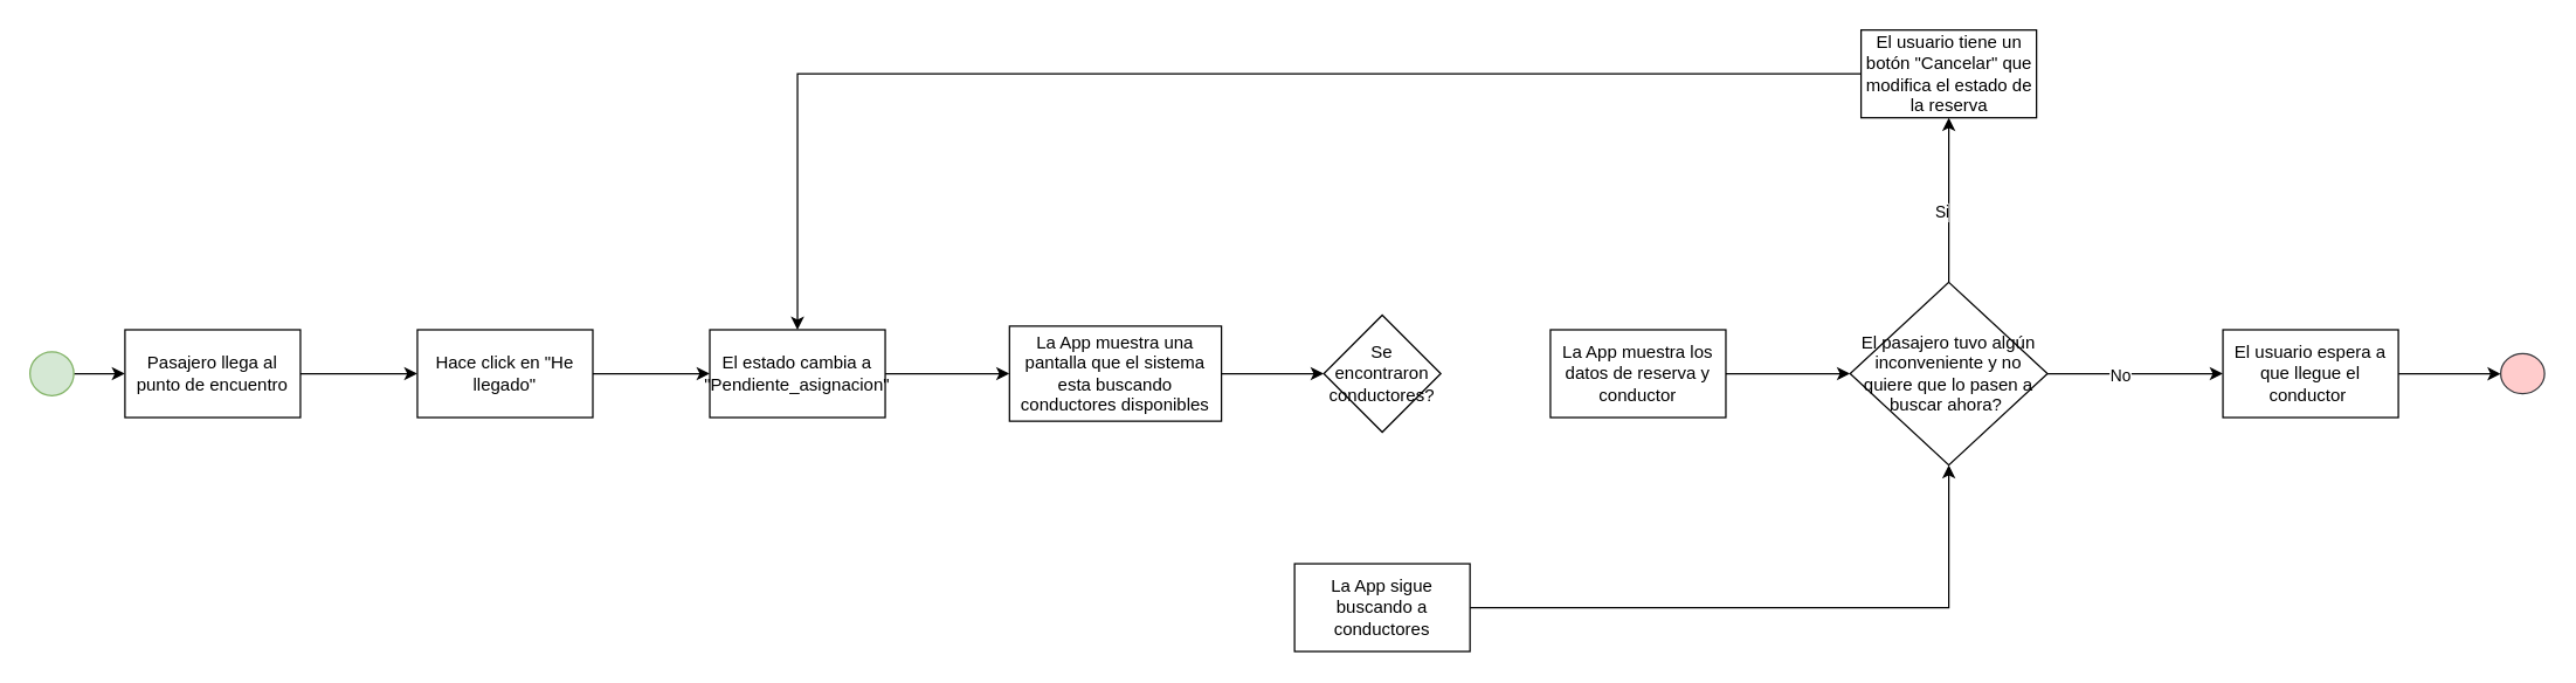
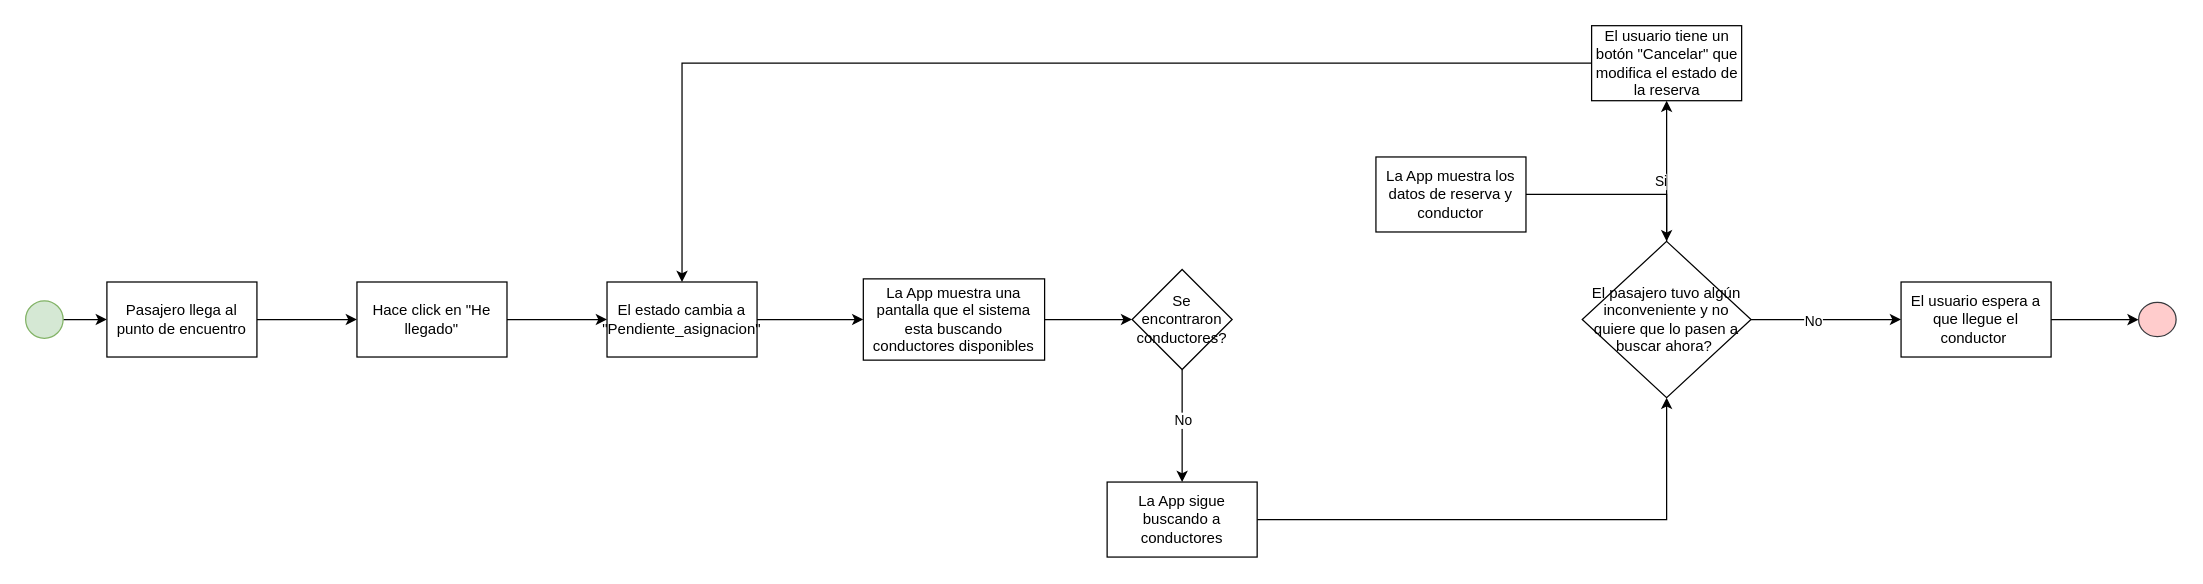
  <mxCell id="0" />
  <mxCell id="1" parent="0" />
  <mxCell id="2" value="" style="edgeStyle=orthogonalEdgeStyle;rounded=0;orthogonalLoop=1;jettySize=auto;html=1;" edge="1" parent="1" source="3" target="5"><mxGeometry relative="1" as="geometry" /></mxCell>
  <mxCell id="3" value="" style="ellipse;whiteSpace=wrap;html=1;aspect=fixed;fillColor=#d5e8d4;strokeColor=#82b366;" vertex="1" parent="1"><mxGeometry x="20" y="240" width="30" height="30" as="geometry" /></mxCell>
  <mxCell id="4" value="" style="edgeStyle=orthogonalEdgeStyle;rounded=0;orthogonalLoop=1;jettySize=auto;html=1;" edge="1" parent="1" source="5" target="7"><mxGeometry relative="1" as="geometry" /></mxCell>
  <mxCell id="5" value="Pasajero llega al punto de encuentro" style="whiteSpace=wrap;html=1;" vertex="1" parent="1"><mxGeometry x="85" y="225" width="120" height="60" as="geometry" /></mxCell>
  <mxCell id="6" value="" style="edgeStyle=orthogonalEdgeStyle;rounded=0;orthogonalLoop=1;jettySize=auto;html=1;" edge="1" parent="1" source="7" target="9"><mxGeometry relative="1" as="geometry" /></mxCell>
  <mxCell id="7" value="Hace click en &quot;He llegado&quot;" style="whiteSpace=wrap;html=1;" vertex="1" parent="1"><mxGeometry x="285" y="225" width="120" height="60" as="geometry" /></mxCell>
  <mxCell id="8" value="" style="edgeStyle=orthogonalEdgeStyle;rounded=0;orthogonalLoop=1;jettySize=auto;html=1;" edge="1" parent="1" source="9" target="11"><mxGeometry relative="1" as="geometry" /></mxCell>
  <mxCell id="9" value="El estado cambia a &quot;Pendiente_asignacion&quot;" style="whiteSpace=wrap;html=1;" vertex="1" parent="1"><mxGeometry x="485" y="225" width="120" height="60" as="geometry" /></mxCell>
  <mxCell id="10" value="" style="edgeStyle=orthogonalEdgeStyle;rounded=0;orthogonalLoop=1;jettySize=auto;html=1;" edge="1" parent="1" source="11" target="14"><mxGeometry relative="1" as="geometry" /></mxCell>
  <mxCell id="11" value="La App muestra una pantalla que el sistema esta buscando conductores disponibles" style="whiteSpace=wrap;html=1;" vertex="1" parent="1"><mxGeometry x="690" y="222.5" width="145" height="65" as="geometry" /></mxCell>
+ <mxCell id="12" value="" style="edgeStyle=orthogonalEdgeStyle;rounded=0;orthogonalLoop=1;jettySize=auto;html=1;" edge="1" parent="1" source="14" target="23"><mxGeometry relative="1" as="geometry" /></mxCell>
+ <mxCell id="13" value="No" style="edgeLabel;html=1;align=center;verticalAlign=middle;resizable=0;points=[];" connectable="0" vertex="1" parent="12"><mxGeometry x="-0.111" relative="1" as="geometry"><mxPoint as="offset" /></mxGeometry></mxCell>
  <mxCell id="14" value="Se encontraron conductores?" style="rhombus;whiteSpace=wrap;html=1;" vertex="1" parent="1"><mxGeometry x="905" y="215" width="80" height="80" as="geometry" /></mxCell>
  <mxCell id="15" value="" style="edgeStyle=orthogonalEdgeStyle;rounded=0;orthogonalLoop=1;jettySize=auto;html=1;" edge="1" parent="1" source="16" target="21"><mxGeometry relative="1" as="geometry" /></mxCell>
- <mxCell id="16" value="La App muestra los datos de reserva y conductor" style="whiteSpace=wrap;html=1;" vertex="1" parent="1"><mxGeometry x="1060" y="225" width="120" height="60" as="geometry" /></mxCell>
+ <mxCell id="16" value="La App muestra los datos de reserva y conductor" style="whiteSpace=wrap;html=1;" vertex="1" parent="1"><mxGeometry x="1100" y="125" width="120" height="60" as="geometry" /></mxCell>
  <mxCell id="17" value="" style="edgeStyle=orthogonalEdgeStyle;rounded=0;orthogonalLoop=1;jettySize=auto;html=1;" edge="1" parent="1" source="21" target="25"><mxGeometry relative="1" as="geometry" /></mxCell>
  <mxCell id="18" value="Si" style="edgeLabel;html=1;align=center;verticalAlign=middle;resizable=0;points=[];" connectable="0" vertex="1" parent="17"><mxGeometry x="-0.141" y="5" relative="1" as="geometry"><mxPoint as="offset" /></mxGeometry></mxCell>
  <mxCell id="19" value="" style="edgeStyle=orthogonalEdgeStyle;rounded=0;orthogonalLoop=1;jettySize=auto;html=1;" edge="1" parent="1" source="21" target="27"><mxGeometry relative="1" as="geometry" /></mxCell>
  <mxCell id="20" value="No" style="edgeLabel;html=1;align=center;verticalAlign=middle;resizable=0;points=[];" connectable="0" vertex="1" parent="19"><mxGeometry x="-0.177" y="-1" relative="1" as="geometry"><mxPoint as="offset" /></mxGeometry></mxCell>
  <mxCell id="21" value="El pasajero tuvo algún inconveniente y no quiere que lo pasen a buscar ahora?&amp;nbsp;" style="rhombus;whiteSpace=wrap;html=1;" vertex="1" parent="1"><mxGeometry x="1265" y="192.5" width="135" height="125" as="geometry" /></mxCell>
  <mxCell id="22" style="edgeStyle=orthogonalEdgeStyle;rounded=0;orthogonalLoop=1;jettySize=auto;html=1;entryX=0.5;entryY=1;entryDx=0;entryDy=0;" edge="1" parent="1" source="23" target="21"><mxGeometry relative="1" as="geometry" /></mxCell>
  <mxCell id="23" value="La App sigue buscando a conductores" style="whiteSpace=wrap;html=1;" vertex="1" parent="1"><mxGeometry x="885" y="385" width="120" height="60" as="geometry" /></mxCell>
  <mxCell id="24" style="edgeStyle=orthogonalEdgeStyle;rounded=0;orthogonalLoop=1;jettySize=auto;html=1;entryX=0.5;entryY=0;entryDx=0;entryDy=0;" edge="1" parent="1" source="25" target="9"><mxGeometry relative="1" as="geometry" /></mxCell>
  <mxCell id="25" value="El usuario tiene un botón &quot;Cancelar&quot; que modifica el estado de la reserva" style="whiteSpace=wrap;html=1;" vertex="1" parent="1"><mxGeometry x="1272.5" y="20" width="120" height="60" as="geometry" /></mxCell>
  <mxCell id="26" value="" style="edgeStyle=orthogonalEdgeStyle;rounded=0;orthogonalLoop=1;jettySize=auto;html=1;" edge="1" parent="1" source="27" target="28"><mxGeometry relative="1" as="geometry" /></mxCell>
  <mxCell id="27" value="El usuario espera a que llegue el conductor&amp;nbsp;" style="whiteSpace=wrap;html=1;" vertex="1" parent="1"><mxGeometry x="1520" y="225" width="120" height="60" as="geometry" /></mxCell>
  <mxCell id="28" value="" style="ellipse;whiteSpace=wrap;html=1;fillColor=#ffcccc;strokeColor=#36393d;" vertex="1" parent="1"><mxGeometry x="1710" y="241.25" width="30" height="27.5" as="geometry" /></mxCell>
